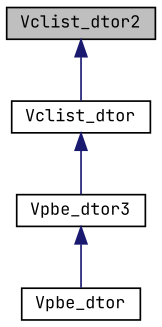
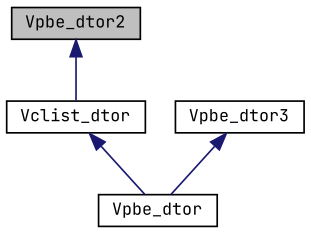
  digraph {
    fontname="JetBrains Mono"
    rankdir=TB
    node [color=black fillcolor=white fontname="JetBrains Mono" fontsize=10 shape=record style=filled]
    edge [color=midnightblue dir=back fontname="JetBrains Mono" fontsize=10 labelfontname=FreeSans labelfontsize=10 style=solid]
-   n1 [fillcolor=grey75 fontcolor=black height=0.2 label=Vclist_dtor2 width=0.4]
+   n1 [fillcolor=grey75 fontcolor=black height=0.2 label=Vpbe_dtor2 width=0.4]
    n2 [height=0.2 label=Vclist_dtor width=0.4]
    n3 [height=0.2 label=Vpbe_dtor3 width=0.4]
    n4 [height=0.2 label=Vpbe_dtor width=0.4]
    n1 -> n2
-   n2 -> n3
+   n2 -> n4
    n3 -> n4
  }
